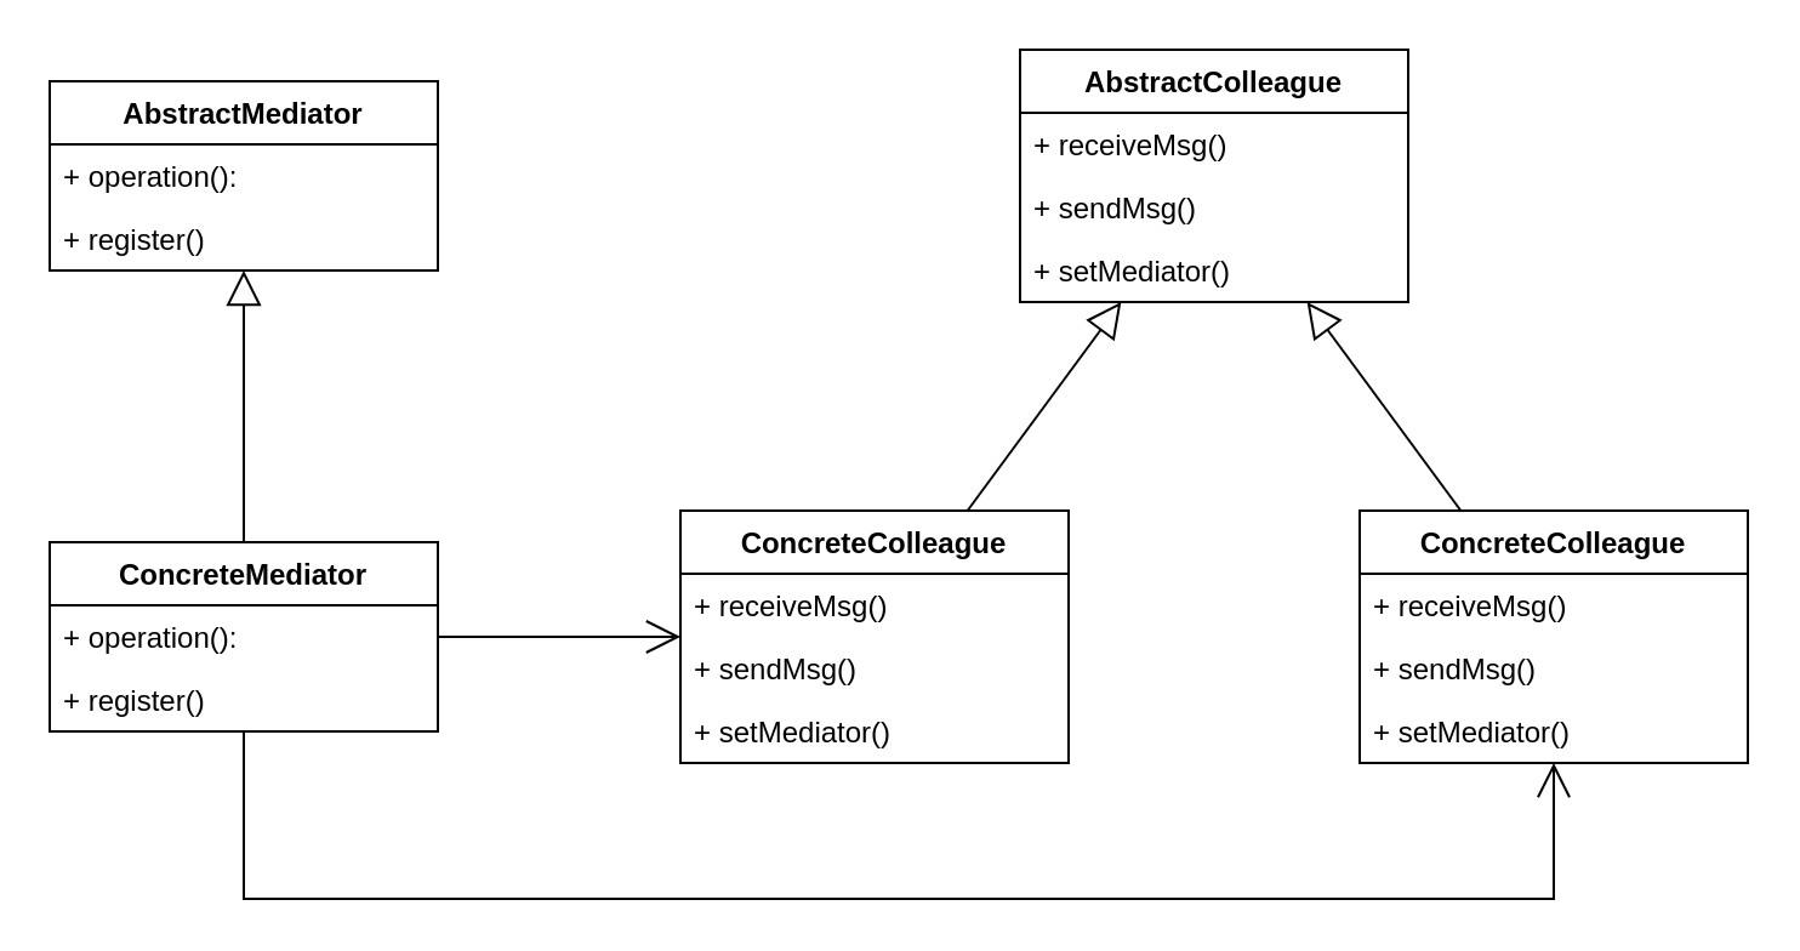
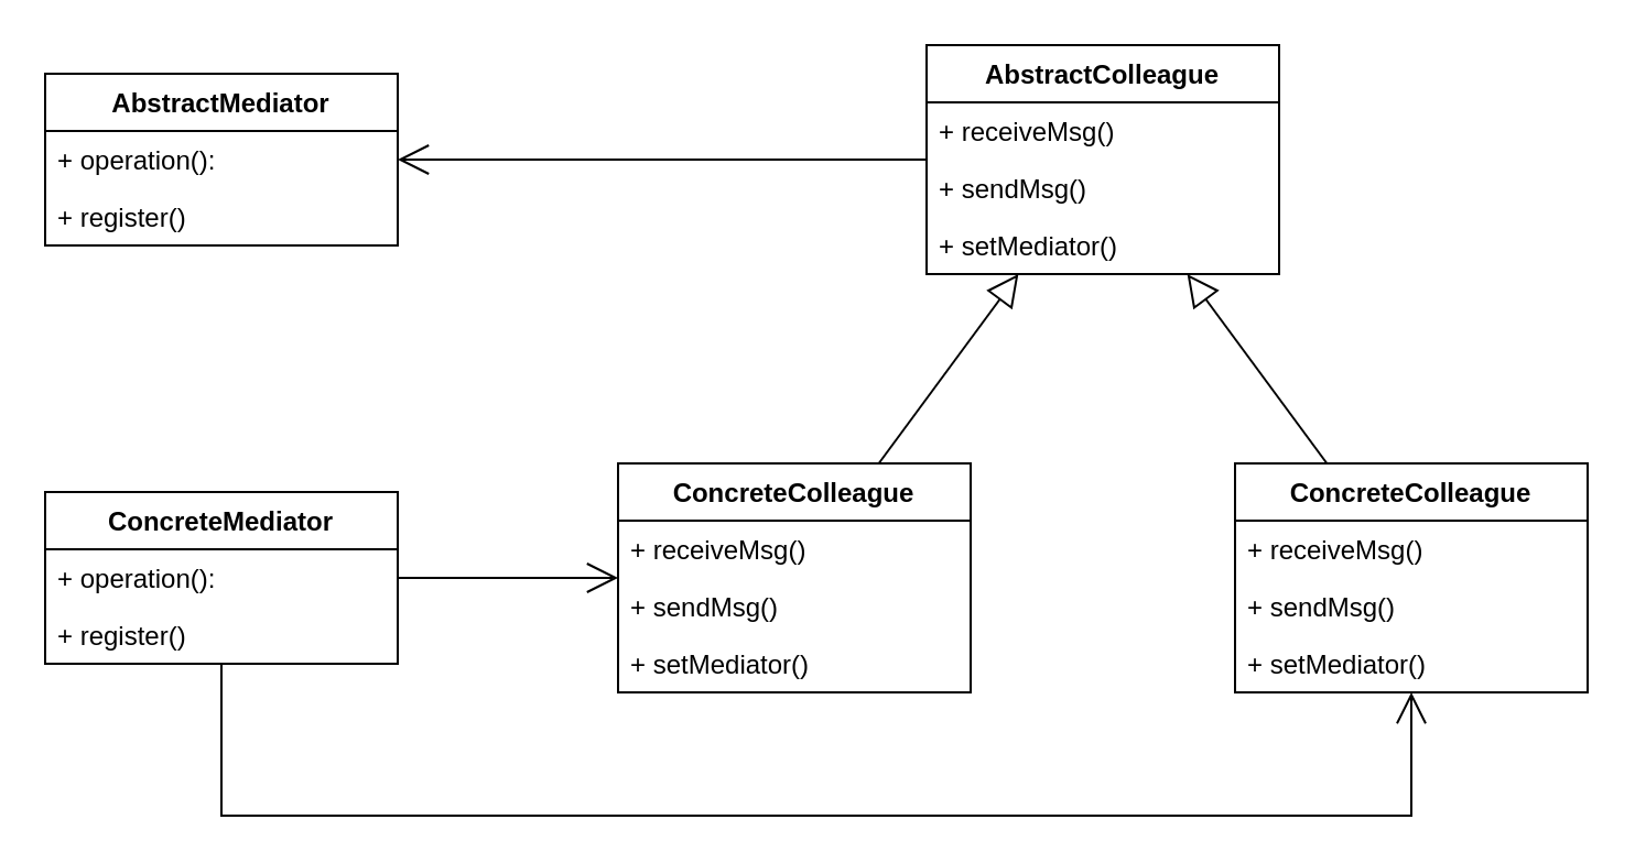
  <mxCell id="0" />
  <mxCell id="1" parent="0" />
  <mxCell id="2" value="AbstractColleague" style="swimlane;fontStyle=1;align=center;verticalAlign=top;childLayout=stackLayout;horizontal=1;startSize=26;horizontalStack=0;resizeParent=1;resizeParentMax=0;resizeLast=0;collapsible=1;marginBottom=0;whiteSpace=wrap;html=1;" vertex="1" parent="1"><mxGeometry x="420" y="20" width="160" height="104" as="geometry" /></mxCell>
  <mxCell id="3" value="+ receiveMsg()" style="text;strokeColor=none;fillColor=none;align=left;verticalAlign=top;spacingLeft=4;spacingRight=4;overflow=hidden;rotatable=0;points=[[0,0.5],[1,0.5]];portConstraint=eastwest;whiteSpace=wrap;html=1;" vertex="1" parent="2"><mxGeometry y="26" width="160" height="26" as="geometry" /></mxCell>
  <mxCell id="4" value="+ sendMsg()" style="text;strokeColor=none;fillColor=none;align=left;verticalAlign=top;spacingLeft=4;spacingRight=4;overflow=hidden;rotatable=0;points=[[0,0.5],[1,0.5]];portConstraint=eastwest;whiteSpace=wrap;html=1;" vertex="1" parent="2"><mxGeometry y="52" width="160" height="26" as="geometry" /></mxCell>
  <mxCell id="5" value="+ setMediator()" style="text;strokeColor=none;fillColor=none;align=left;verticalAlign=top;spacingLeft=4;spacingRight=4;overflow=hidden;rotatable=0;points=[[0,0.5],[1,0.5]];portConstraint=eastwest;whiteSpace=wrap;html=1;" vertex="1" parent="2"><mxGeometry y="78" width="160" height="26" as="geometry" /></mxCell>
  <mxCell id="6" value="ConcreteColleague" style="swimlane;fontStyle=1;align=center;verticalAlign=top;childLayout=stackLayout;horizontal=1;startSize=26;horizontalStack=0;resizeParent=1;resizeParentMax=0;resizeLast=0;collapsible=1;marginBottom=0;whiteSpace=wrap;html=1;" vertex="1" parent="1"><mxGeometry x="280" y="210" width="160" height="104" as="geometry" /></mxCell>
  <mxCell id="7" value="+ receiveMsg()" style="text;strokeColor=none;fillColor=none;align=left;verticalAlign=top;spacingLeft=4;spacingRight=4;overflow=hidden;rotatable=0;points=[[0,0.5],[1,0.5]];portConstraint=eastwest;whiteSpace=wrap;html=1;" vertex="1" parent="6"><mxGeometry y="26" width="160" height="26" as="geometry" /></mxCell>
  <mxCell id="8" value="+ sendMsg()" style="text;strokeColor=none;fillColor=none;align=left;verticalAlign=top;spacingLeft=4;spacingRight=4;overflow=hidden;rotatable=0;points=[[0,0.5],[1,0.5]];portConstraint=eastwest;whiteSpace=wrap;html=1;" vertex="1" parent="6"><mxGeometry y="52" width="160" height="26" as="geometry" /></mxCell>
  <mxCell id="9" value="+ setMediator()" style="text;strokeColor=none;fillColor=none;align=left;verticalAlign=top;spacingLeft=4;spacingRight=4;overflow=hidden;rotatable=0;points=[[0,0.5],[1,0.5]];portConstraint=eastwest;whiteSpace=wrap;html=1;" vertex="1" parent="6"><mxGeometry y="78" width="160" height="26" as="geometry" /></mxCell>
  <mxCell id="10" value="ConcreteColleague" style="swimlane;fontStyle=1;align=center;verticalAlign=top;childLayout=stackLayout;horizontal=1;startSize=26;horizontalStack=0;resizeParent=1;resizeParentMax=0;resizeLast=0;collapsible=1;marginBottom=0;whiteSpace=wrap;html=1;" vertex="1" parent="1"><mxGeometry x="560" y="210" width="160" height="104" as="geometry" /></mxCell>
  <mxCell id="11" value="+ receiveMsg()" style="text;strokeColor=none;fillColor=none;align=left;verticalAlign=top;spacingLeft=4;spacingRight=4;overflow=hidden;rotatable=0;points=[[0,0.5],[1,0.5]];portConstraint=eastwest;whiteSpace=wrap;html=1;" vertex="1" parent="10"><mxGeometry y="26" width="160" height="26" as="geometry" /></mxCell>
  <mxCell id="12" value="+ sendMsg()" style="text;strokeColor=none;fillColor=none;align=left;verticalAlign=top;spacingLeft=4;spacingRight=4;overflow=hidden;rotatable=0;points=[[0,0.5],[1,0.5]];portConstraint=eastwest;whiteSpace=wrap;html=1;" vertex="1" parent="10"><mxGeometry y="52" width="160" height="26" as="geometry" /></mxCell>
  <mxCell id="13" value="+ setMediator()" style="text;strokeColor=none;fillColor=none;align=left;verticalAlign=top;spacingLeft=4;spacingRight=4;overflow=hidden;rotatable=0;points=[[0,0.5],[1,0.5]];portConstraint=eastwest;whiteSpace=wrap;html=1;" vertex="1" parent="10"><mxGeometry y="78" width="160" height="26" as="geometry" /></mxCell>
  <mxCell id="14" value="" style="endArrow=block;endFill=0;endSize=12;html=1;rounded=0;labelBackgroundColor=none;fontColor=default;" edge="1" parent="1" source="6" target="2"><mxGeometry width="160" relative="1" as="geometry"><mxPoint x="174.415" y="438" as="sourcePoint" /><mxPoint x="120.415" y="290" as="targetPoint" /></mxGeometry></mxCell>
  <mxCell id="15" value="" style="endArrow=block;endFill=0;endSize=12;html=1;rounded=0;" edge="1" parent="1" source="10" target="2"><mxGeometry width="160" relative="1" as="geometry"><mxPoint x="490" y="318" as="sourcePoint" /><mxPoint x="490" y="170" as="targetPoint" /></mxGeometry></mxCell>
  <mxCell id="16" value="AbstractMediator" style="swimlane;fontStyle=1;align=center;verticalAlign=top;childLayout=stackLayout;horizontal=1;startSize=26;horizontalStack=0;resizeParent=1;resizeParentMax=0;resizeLast=0;collapsible=1;marginBottom=0;whiteSpace=wrap;html=1;" vertex="1" parent="1"><mxGeometry x="20" y="33" width="160" height="78" as="geometry" /></mxCell>
  <mxCell id="17" value="+ operation():" style="text;strokeColor=none;fillColor=none;align=left;verticalAlign=top;spacingLeft=4;spacingRight=4;overflow=hidden;rotatable=0;points=[[0,0.5],[1,0.5]];portConstraint=eastwest;whiteSpace=wrap;html=1;" vertex="1" parent="16"><mxGeometry y="26" width="160" height="26" as="geometry" /></mxCell>
  <mxCell id="18" value="+ register()" style="text;strokeColor=none;fillColor=none;align=left;verticalAlign=top;spacingLeft=4;spacingRight=4;overflow=hidden;rotatable=0;points=[[0,0.5],[1,0.5]];portConstraint=eastwest;whiteSpace=wrap;html=1;" vertex="1" parent="16"><mxGeometry y="52" width="160" height="26" as="geometry" /></mxCell>
  <mxCell id="19" value="ConcreteMediator" style="swimlane;fontStyle=1;align=center;verticalAlign=top;childLayout=stackLayout;horizontal=1;startSize=26;horizontalStack=0;resizeParent=1;resizeParentMax=0;resizeLast=0;collapsible=1;marginBottom=0;whiteSpace=wrap;html=1;" vertex="1" parent="1"><mxGeometry x="20" y="223" width="160" height="78" as="geometry" /></mxCell>
  <mxCell id="20" value="+ operation():" style="text;strokeColor=none;fillColor=none;align=left;verticalAlign=top;spacingLeft=4;spacingRight=4;overflow=hidden;rotatable=0;points=[[0,0.5],[1,0.5]];portConstraint=eastwest;whiteSpace=wrap;html=1;" vertex="1" parent="19"><mxGeometry y="26" width="160" height="26" as="geometry" /></mxCell>
  <mxCell id="21" value="+ register()" style="text;strokeColor=none;fillColor=none;align=left;verticalAlign=top;spacingLeft=4;spacingRight=4;overflow=hidden;rotatable=0;points=[[0,0.5],[1,0.5]];portConstraint=eastwest;whiteSpace=wrap;html=1;" vertex="1" parent="19"><mxGeometry y="52" width="160" height="26" as="geometry" /></mxCell>
- <mxCell id="22" value="" style="endArrow=block;endFill=0;endSize=12;html=1;rounded=0;" edge="1" parent="1" source="19" target="16"><mxGeometry width="160" relative="1" as="geometry"><mxPoint x="120" y="178" as="sourcePoint" /><mxPoint x="120" y="30" as="targetPoint" /></mxGeometry></mxCell>
  <mxCell id="23" value="" style="endArrow=open;endFill=1;endSize=12;html=1;rounded=0;" edge="1" parent="1" source="19" target="6"><mxGeometry width="160" relative="1" as="geometry"><mxPoint x="100" y="340" as="sourcePoint" /><mxPoint x="260" y="340" as="targetPoint" /></mxGeometry></mxCell>
+ <mxCell id="24" value="" style="endArrow=open;endFill=1;endSize=12;html=1;rounded=0;" edge="1" parent="1" source="2" target="16"><mxGeometry width="160" relative="1" as="geometry"><mxPoint x="80" y="430" as="sourcePoint" /><mxPoint x="240" y="430" as="targetPoint" /></mxGeometry></mxCell>
  <mxCell id="25" value="" style="endArrow=open;endFill=1;endSize=12;html=1;rounded=0;" edge="1" parent="1" source="19" target="10"><mxGeometry width="160" relative="1" as="geometry"><mxPoint x="250" y="400" as="sourcePoint" /><mxPoint x="410" y="400" as="targetPoint" /><Array as="points"><mxPoint x="100" y="370" /><mxPoint x="640" y="370" /></Array></mxGeometry></mxCell>
